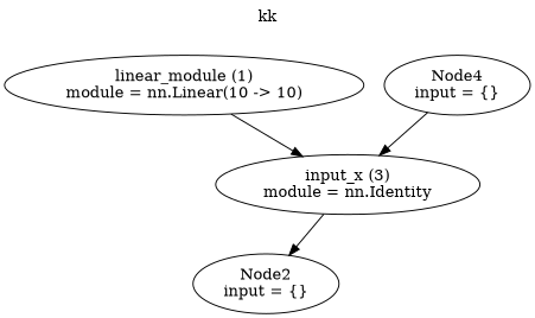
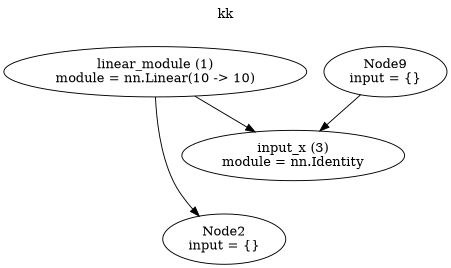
  digraph {
    label=kk
    labelloc=t
    node [shape=oval]
    n1 [label="linear_module (1)\nmodule = nn.Linear(10 -> 10)"]
    n2 [label="Node2\ninput = {}"]
    n3 [label="input_x (3)\nmodule = nn.Identity"]
-   n4 [label="Node4\ninput = {}"]
-   n3 -> n2
+   n4 [label="Node9\ninput = {}"]
+   n1 -> n2
    n1 -> n3
    n4 -> n3
  }
